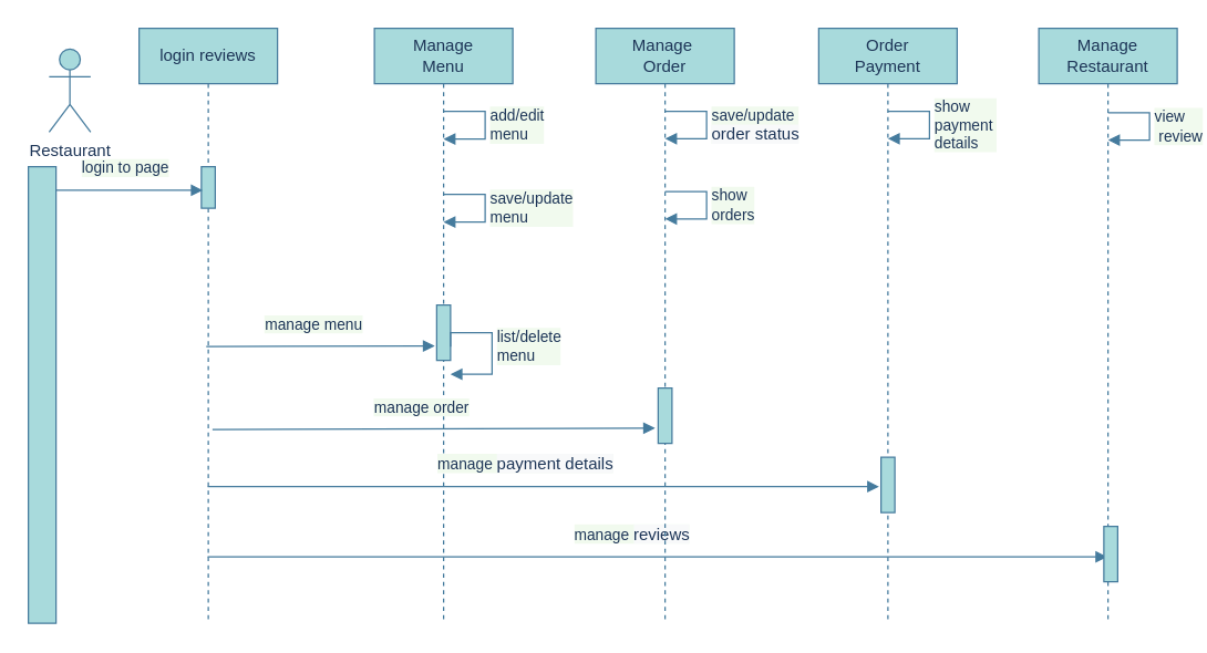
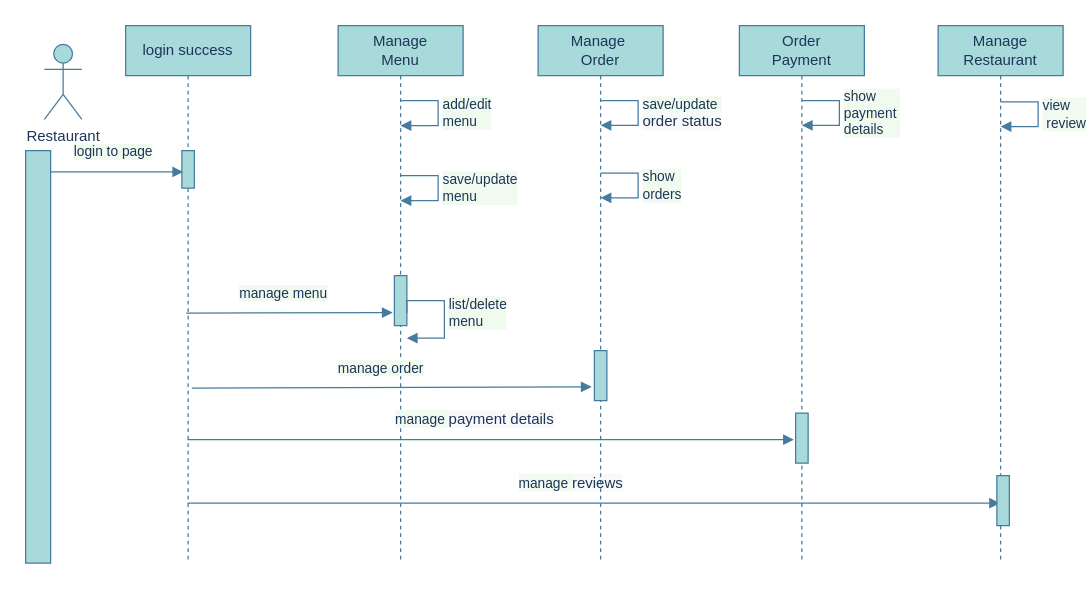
  <mxCell id="0" />
  <mxCell id="1" parent="0" />
  <mxCell id="2" value="" style="html=1;points=[];perimeter=orthogonalPerimeter;fillColor=#A8DADC;strokeColor=#457B9D;fontColor=#1D3557;" vertex="1" parent="1"><mxGeometry x="20" y="120" width="20" height="330" as="geometry" /></mxCell>
  <mxCell id="3" value="Restaurant" style="shape=umlActor;verticalLabelPosition=bottom;verticalAlign=top;html=1;outlineConnect=0;fillColor=#A8DADC;strokeColor=#457B9D;fontColor=#1D3557;" vertex="1" parent="1"><mxGeometry x="35" y="35" width="30" height="60" as="geometry" /></mxCell>
- <mxCell id="4" value="login reviews" style="shape=umlLifeline;perimeter=lifelinePerimeter;whiteSpace=wrap;html=1;container=1;collapsible=0;recursiveResize=0;outlineConnect=0;fillColor=#A8DADC;strokeColor=#457B9D;fontColor=#1D3557;" vertex="1" parent="1"><mxGeometry x="100" y="20" width="100" height="430" as="geometry" /></mxCell>
+ <mxCell id="4" value="login success" style="shape=umlLifeline;perimeter=lifelinePerimeter;whiteSpace=wrap;html=1;container=1;collapsible=0;recursiveResize=0;outlineConnect=0;fillColor=#A8DADC;strokeColor=#457B9D;fontColor=#1D3557;" vertex="1" parent="1"><mxGeometry x="100" y="20" width="100" height="430" as="geometry" /></mxCell>
  <mxCell id="5" value="" style="html=1;points=[];perimeter=orthogonalPerimeter;fillColor=#A8DADC;strokeColor=#457B9D;fontColor=#1D3557;" vertex="1" parent="4"><mxGeometry x="45" y="100" width="10" height="30" as="geometry" /></mxCell>
  <mxCell id="6" value="&lt;div style=&quot;text-align: left;&quot;&gt;manage menu&lt;/div&gt;" style="html=1;verticalAlign=bottom;endArrow=block;rounded=0;entryX=-0.14;entryY=0.74;entryDx=0;entryDy=0;entryPerimeter=0;labelBackgroundColor=#F1FAEE;strokeColor=#457B9D;fontColor=#1D3557;" edge="1" parent="4" target="8"><mxGeometry x="-0.057" y="7" width="80" relative="1" as="geometry"><mxPoint x="48.5" y="230" as="sourcePoint" /><mxPoint x="165" y="230" as="targetPoint" /><mxPoint as="offset" /></mxGeometry></mxCell>
  <mxCell id="7" value="Manage&lt;br&gt;Menu" style="shape=umlLifeline;perimeter=lifelinePerimeter;whiteSpace=wrap;html=1;container=1;collapsible=0;recursiveResize=0;outlineConnect=0;fillColor=#A8DADC;strokeColor=#457B9D;fontColor=#1D3557;" vertex="1" parent="1"><mxGeometry x="270" y="20" width="100" height="430" as="geometry" /></mxCell>
  <mxCell id="8" value="" style="html=1;points=[];perimeter=orthogonalPerimeter;fillColor=#A8DADC;strokeColor=#457B9D;fontColor=#1D3557;" vertex="1" parent="7"><mxGeometry x="45" y="200" width="10" height="40" as="geometry" /></mxCell>
  <mxCell id="9" value="add/edit&lt;br&gt;menu" style="edgeStyle=orthogonalEdgeStyle;html=1;align=left;spacingLeft=2;endArrow=block;rounded=0;entryX=1;entryY=0;labelBackgroundColor=#F1FAEE;strokeColor=#457B9D;fontColor=#1D3557;" edge="1" parent="7"><mxGeometry relative="1" as="geometry"><mxPoint x="50" y="60" as="sourcePoint" /><Array as="points"><mxPoint x="80" y="60" /><mxPoint x="80" y="80" /></Array><mxPoint x="50" y="80.03" as="targetPoint" /></mxGeometry></mxCell>
  <mxCell id="10" value="save/update&lt;br&gt;menu" style="edgeStyle=orthogonalEdgeStyle;html=1;align=left;spacingLeft=2;endArrow=block;rounded=0;entryX=1;entryY=0;labelBackgroundColor=#F1FAEE;strokeColor=#457B9D;fontColor=#1D3557;" edge="1" parent="7"><mxGeometry relative="1" as="geometry"><mxPoint x="50" y="120" as="sourcePoint" /><Array as="points"><mxPoint x="80" y="120" /><mxPoint x="80" y="140" /></Array><mxPoint x="50" y="140.03" as="targetPoint" /></mxGeometry></mxCell>
  <mxCell id="11" value="list/delete&lt;br&gt;menu" style="edgeStyle=orthogonalEdgeStyle;html=1;align=left;spacingLeft=2;endArrow=block;rounded=0;entryX=1;entryY=0;labelBackgroundColor=#F1FAEE;strokeColor=#457B9D;fontColor=#1D3557;" edge="1" parent="7"><mxGeometry relative="1" as="geometry"><mxPoint x="55" y="230" as="sourcePoint" /><Array as="points"><mxPoint x="55" y="220" /><mxPoint x="85" y="220" /><mxPoint x="85" y="250" /></Array><mxPoint x="55" y="250.03" as="targetPoint" /></mxGeometry></mxCell>
  <mxCell id="12" value="manage order" style="html=1;verticalAlign=bottom;endArrow=block;rounded=0;labelBackgroundColor=#F1FAEE;strokeColor=#457B9D;fontColor=#1D3557;entryX=-0.22;entryY=0.725;entryDx=0;entryDy=0;entryPerimeter=0;" edge="1" parent="7" target="15"><mxGeometry x="-0.057" y="7" width="80" relative="1" as="geometry"><mxPoint x="-117" y="290.0" as="sourcePoint" /><mxPoint x="367.1" y="290.0" as="targetPoint" /><mxPoint as="offset" /></mxGeometry></mxCell>
  <mxCell id="13" value="manage &lt;span style=&quot;font-size: 12px; background-color: rgb(248, 249, 250);&quot;&gt;reviews&lt;/span&gt;" style="html=1;verticalAlign=bottom;endArrow=block;rounded=0;labelBackgroundColor=#F1FAEE;strokeColor=#457B9D;fontColor=#1D3557;" edge="1" parent="7"><mxGeometry x="-0.057" y="7" width="80" relative="1" as="geometry"><mxPoint x="-120.5" y="382.0" as="sourcePoint" /><mxPoint x="529.5" y="382" as="targetPoint" /><mxPoint as="offset" /></mxGeometry></mxCell>
  <mxCell id="14" value="Manage&amp;nbsp;&lt;br&gt;Order" style="shape=umlLifeline;perimeter=lifelinePerimeter;whiteSpace=wrap;html=1;container=1;collapsible=0;recursiveResize=0;outlineConnect=0;fillColor=#A8DADC;strokeColor=#457B9D;fontColor=#1D3557;" vertex="1" parent="1"><mxGeometry x="430" y="20" width="100" height="430" as="geometry" /></mxCell>
  <mxCell id="15" value="" style="html=1;points=[];perimeter=orthogonalPerimeter;fillColor=#A8DADC;strokeColor=#457B9D;fontColor=#1D3557;" vertex="1" parent="14"><mxGeometry x="45" y="260" width="10" height="40" as="geometry" /></mxCell>
  <mxCell id="16" value="save/update&lt;br&gt;&lt;div style=&quot;text-align: center;&quot;&gt;&lt;span style=&quot;font-size: 12px; background-color: rgb(248, 249, 250);&quot;&gt;order status&lt;/span&gt;&lt;/div&gt;" style="edgeStyle=orthogonalEdgeStyle;html=1;align=left;spacingLeft=2;endArrow=block;rounded=0;exitX=0.5;exitY=0.14;exitDx=0;exitDy=0;exitPerimeter=0;entryX=0.5;entryY=0.186;entryDx=0;entryDy=0;entryPerimeter=0;labelBackgroundColor=#F1FAEE;strokeColor=#457B9D;fontColor=#1D3557;" edge="1" parent="14"><mxGeometry relative="1" as="geometry"><mxPoint x="50" y="60.0" as="sourcePoint" /><Array as="points"><mxPoint x="80" y="59.8" /><mxPoint x="80" y="79.8" /></Array><mxPoint x="50" y="79.78" as="targetPoint" /></mxGeometry></mxCell>
  <mxCell id="17" value="show &lt;br&gt;orders" style="edgeStyle=orthogonalEdgeStyle;html=1;align=left;spacingLeft=2;endArrow=block;rounded=0;exitX=0.5;exitY=0.14;exitDx=0;exitDy=0;exitPerimeter=0;entryX=0.5;entryY=0.186;entryDx=0;entryDy=0;entryPerimeter=0;labelBackgroundColor=#F1FAEE;strokeColor=#457B9D;fontColor=#1D3557;" edge="1" parent="14"><mxGeometry relative="1" as="geometry"><mxPoint x="50" y="118.0" as="sourcePoint" /><Array as="points"><mxPoint x="80" y="117.8" /><mxPoint x="80" y="137.8" /></Array><mxPoint x="50" y="137.78" as="targetPoint" /></mxGeometry></mxCell>
  <mxCell id="18" value="Order&lt;br&gt;Payment" style="shape=umlLifeline;perimeter=lifelinePerimeter;whiteSpace=wrap;html=1;container=1;collapsible=0;recursiveResize=0;outlineConnect=0;fillColor=#A8DADC;strokeColor=#457B9D;fontColor=#1D3557;" vertex="1" parent="1"><mxGeometry x="591" y="20" width="100" height="430" as="geometry" /></mxCell>
  <mxCell id="19" value="" style="html=1;points=[];perimeter=orthogonalPerimeter;fillColor=#A8DADC;strokeColor=#457B9D;fontColor=#1D3557;" vertex="1" parent="18"><mxGeometry x="45" y="310" width="10" height="40" as="geometry" /></mxCell>
  <mxCell id="20" value="show&amp;nbsp;&lt;br&gt;payment&amp;nbsp;&lt;br&gt;details" style="edgeStyle=orthogonalEdgeStyle;html=1;align=left;spacingLeft=2;endArrow=block;rounded=0;exitX=0.5;exitY=0.14;exitDx=0;exitDy=0;exitPerimeter=0;entryX=0.5;entryY=0.186;entryDx=0;entryDy=0;entryPerimeter=0;labelBackgroundColor=#F1FAEE;strokeColor=#457B9D;fontColor=#1D3557;" edge="1" parent="18"><mxGeometry relative="1" as="geometry"><mxPoint x="50" y="60.0" as="sourcePoint" /><Array as="points"><mxPoint x="80" y="59.8" /><mxPoint x="80" y="79.8" /></Array><mxPoint x="50" y="79.78" as="targetPoint" /></mxGeometry></mxCell>
  <mxCell id="21" value="login to page" style="html=1;verticalAlign=bottom;endArrow=block;rounded=0;entryX=0.1;entryY=0.567;entryDx=0;entryDy=0;entryPerimeter=0;labelBackgroundColor=#F1FAEE;strokeColor=#457B9D;fontColor=#1D3557;" edge="1" parent="1" target="5"><mxGeometry x="-0.057" y="7" width="80" relative="1" as="geometry"><mxPoint x="40" y="137" as="sourcePoint" /><mxPoint x="140" y="140" as="targetPoint" /><mxPoint as="offset" /></mxGeometry></mxCell>
  <mxCell id="22" value="manage &lt;span style=&quot;font-size: 12px; background-color: rgb(248, 249, 250);&quot;&gt;payment details&lt;/span&gt;" style="html=1;verticalAlign=bottom;endArrow=block;rounded=0;entryX=-0.14;entryY=0.53;entryDx=0;entryDy=0;entryPerimeter=0;labelBackgroundColor=#F1FAEE;strokeColor=#457B9D;fontColor=#1D3557;" edge="1" parent="1" source="4" target="19"><mxGeometry x="-0.057" y="7" width="80" relative="1" as="geometry"><mxPoint x="80" y="350" as="sourcePoint" /><mxPoint x="550" y="350" as="targetPoint" /><mxPoint as="offset" /></mxGeometry></mxCell>
  <mxCell id="23" value="Manage&lt;br&gt;Restaurant" style="shape=umlLifeline;perimeter=lifelinePerimeter;whiteSpace=wrap;html=1;container=1;collapsible=0;recursiveResize=0;outlineConnect=0;fillColor=#A8DADC;strokeColor=#457B9D;fontColor=#1D3557;" vertex="1" parent="1"><mxGeometry x="750" y="20" width="100" height="430" as="geometry" /></mxCell>
  <mxCell id="24" value="" style="html=1;points=[];perimeter=orthogonalPerimeter;fillColor=#A8DADC;strokeColor=#457B9D;fontColor=#1D3557;" vertex="1" parent="23"><mxGeometry x="47" y="360" width="10" height="40" as="geometry" /></mxCell>
  <mxCell id="25" value="view&lt;br&gt;&amp;nbsp;review" style="edgeStyle=orthogonalEdgeStyle;html=1;align=left;spacingLeft=2;endArrow=block;rounded=0;exitX=0.5;exitY=0.14;exitDx=0;exitDy=0;exitPerimeter=0;entryX=0.5;entryY=0.186;entryDx=0;entryDy=0;entryPerimeter=0;labelBackgroundColor=#F1FAEE;strokeColor=#457B9D;fontColor=#1D3557;" edge="1" parent="23"><mxGeometry relative="1" as="geometry"><mxPoint x="50" y="61.0" as="sourcePoint" /><Array as="points"><mxPoint x="80" y="60.8" /><mxPoint x="80" y="80.8" /></Array><mxPoint x="50" y="80.78" as="targetPoint" /></mxGeometry></mxCell>
